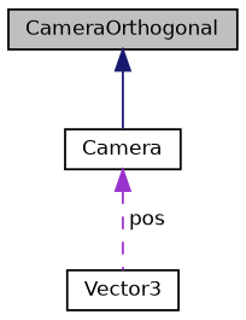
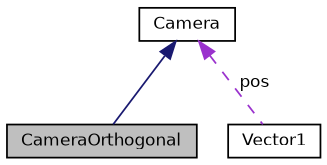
  digraph {
    node [color=black fillcolor=white fontname=Helvetica fontsize=10 shape=record style=filled]
    edge [dir=back fontname=Helvetica fontsize=10 labelfontname=Helvetica labelfontsize=10]
    n1 [fillcolor=grey75 fontcolor=black height=0.2 label=CameraOrthogonal width=0.4]
    n2 [height=0.2 label=Camera width=0.4]
-   n3 [height=0.2 label=Vector3 width=0.4]
-   n1 -> n2 [color=midnightblue style=solid]
+   n3 [height=0.2 label=Vector1 width=0.4]
+   n2 -> n1 [color=midnightblue style=solid]
    n2 -> n3 [color=darkorchid3 label=" pos" style=dashed]
  }
